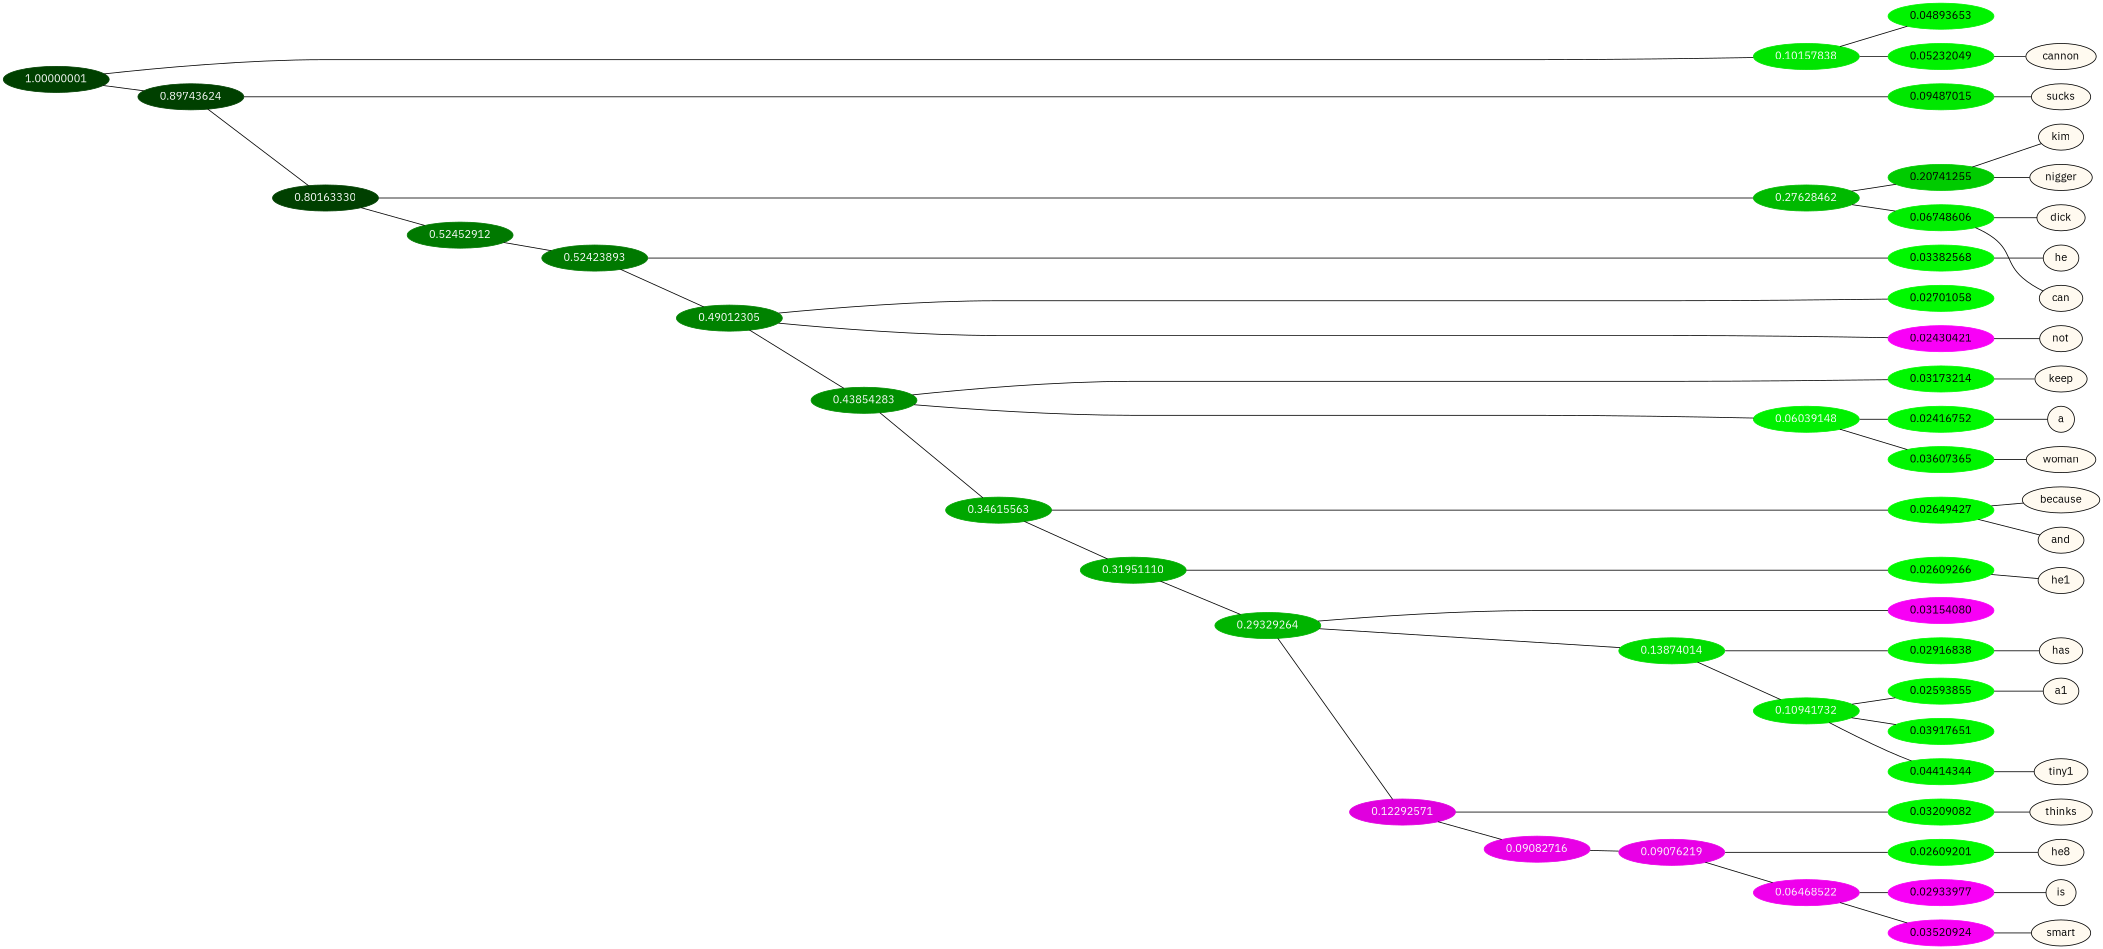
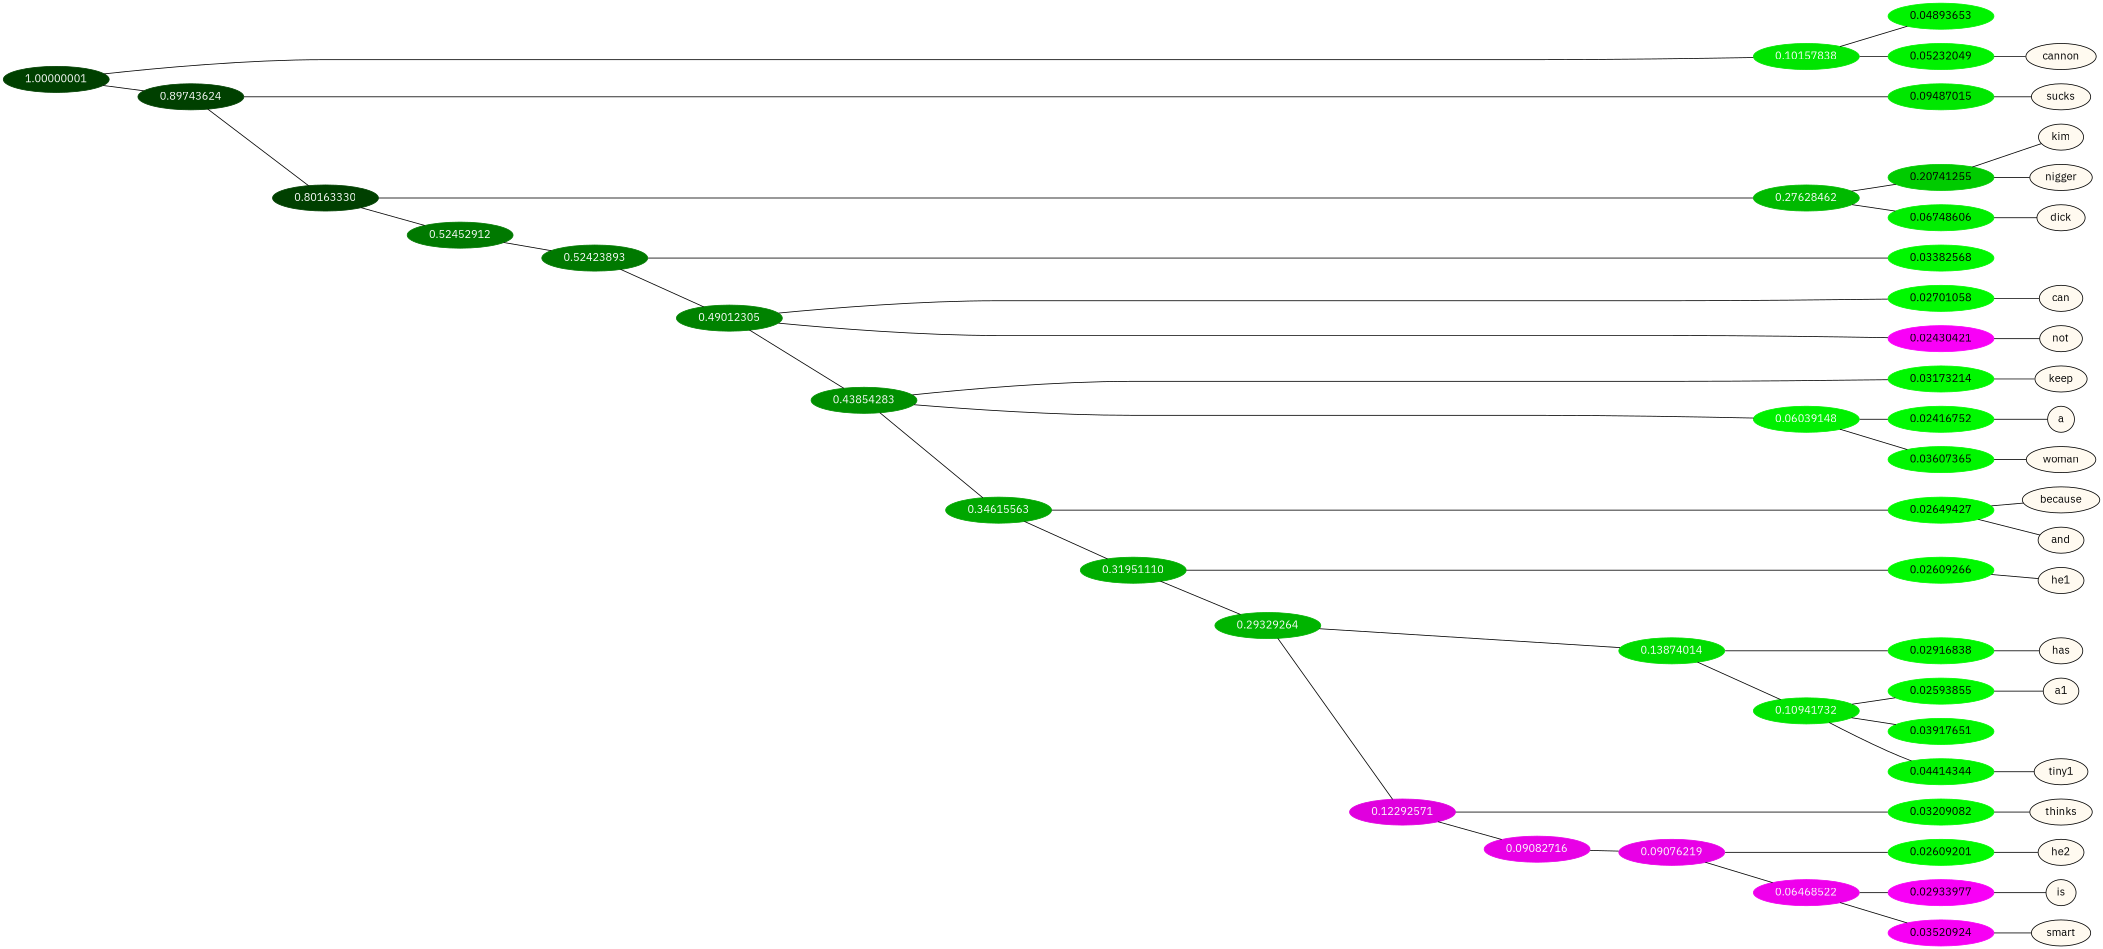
  graph {
    fontname="IBM Plex Sans"
    rankdir=LR
    node [color=black fontname="IBM Plex Sans" format=png nodesep=0.001 ordering=out overlap_scaling=0.01 ranksep=0.001 style=filled fontcolor=black]
    edge [fontname="IBM Plex Sans"]
    n1 [fillcolor=floralwhite height=0.15 label=kim style="filled,solid" width=0.15 fontcolor=""]
    n2 [fillcolor=floralwhite height=0.15 label=cannon style="filled,solid" width=0.15 fontcolor=""]
    n3 [fillcolor=floralwhite height=0.15 label=sucks style="filled,solid" width=0.15 fontcolor=""]
    n4 [fillcolor=floralwhite height=0.15 label=nigger style="filled,solid" width=0.15 fontcolor=""]
    n5 [fillcolor=floralwhite height=0.15 label=dick style="filled,solid" width=0.15 fontcolor=""]
-   n6 [fillcolor=floralwhite height=0.15 label=he style="filled,solid" width=0.15 fontcolor=""]
    n7 [fillcolor=floralwhite height=0.15 label=can style="filled,solid" width=0.15 fontcolor=""]
    n8 [fillcolor=floralwhite height=0.15 label=not style="filled,solid" width=0.15 fontcolor=""]
    n9 [fillcolor=floralwhite height=0.15 label=keep style="filled,solid" width=0.15 fontcolor=""]
    n10 [fillcolor=floralwhite height=0.15 label=a style="filled,solid" width=0.15 fontcolor=""]
    n11 [fillcolor=floralwhite height=0.15 label=woman style="filled,solid" width=0.15 fontcolor=""]
    n12 [fillcolor=floralwhite height=0.15 label=because style="filled,solid" width=0.15 fontcolor=""]
    n13 [fillcolor=floralwhite height=0.15 label=he1 style="filled,solid" width=0.15 fontcolor=""]
    n14 [fillcolor=floralwhite height=0.15 label=has style="filled,solid" width=0.15 fontcolor=""]
    n15 [fillcolor=floralwhite height=0.15 label=a1 style="filled,solid" width=0.15 fontcolor=""]
    n16 [fillcolor=floralwhite height=0.15 label=tiny1 style="filled,solid" width=0.15 fontcolor=""]
    n17 [fillcolor=floralwhite height=0.15 label=and style="filled,solid" width=0.15 fontcolor=""]
    n18 [fillcolor=floralwhite height=0.15 label=thinks style="filled,solid" width=0.15 fontcolor=""]
-   n19 [fillcolor=floralwhite height=0.15 label=he8 style="filled,solid" width=0.15 fontcolor=""]
+   n19 [fillcolor=floralwhite height=0.15 label=he2 style="filled,solid" width=0.15 fontcolor=""]
    n20 [fillcolor=floralwhite height=0.15 label=is style="filled,solid" width=0.15 fontcolor=""]
    n21 [fillcolor=floralwhite height=0.15 label=smart style="filled,solid" width=0.15 fontcolor=""]
    n22 [color="0.334 1.000 0.951" height=0.15 label=0.04893653 width=0.15]
    n23 [color="0.334 1.000 0.948" height=0.15 label=0.05232049 width=0.15]
    n24 [color="0.334 1.000 0.905" height=0.15 label=0.09487015 width=0.15]
    n25 [color="0.334 1.000 0.793" height=0.15 label=0.20741255 width=0.15]
    n26 [color="0.334 1.000 0.933" height=0.15 label=0.06748606 width=0.15]
    n27 [color="0.334 1.000 0.966" height=0.15 label=0.03382568 width=0.15]
    n28 [color="0.334 1.000 0.973" height=0.15 label=0.02701058 width=0.15]
    n29 [color="0.835 1.000 0.976" height=0.15 label=0.02430421 width=0.15]
    n30 [color="0.334 1.000 0.968" height=0.15 label=0.03173214 width=0.15]
    n31 [color="0.334 1.000 0.976" height=0.15 label=0.02416752 width=0.15]
    n32 [color="0.334 1.000 0.964" height=0.15 label=0.03607365 width=0.15]
    n33 [color="0.334 1.000 0.974" height=0.15 label=0.02649427 width=0.15]
    n34 [color="0.334 1.000 0.974" height=0.15 label=0.02609266 width=0.15]
    n35 [color="0.334 1.000 0.971" height=0.15 label=0.02916838 width=0.15]
    n36 [color="0.334 1.000 0.974" height=0.15 label=0.02593855 width=0.15]
    n37 [color="0.334 1.000 0.961" height=0.15 label=0.03917651 width=0.15]
    n38 [color="0.334 1.000 0.956" height=0.15 label=0.04414344 width=0.15]
-   n39 [color="0.835 1.000 0.968" height=0.15 label=0.03154080 width=0.15]
    n40 [color="0.334 1.000 0.968" height=0.15 label=0.03209082 width=0.15]
    n41 [color="0.334 1.000 0.974" height=0.15 label=0.02609201 width=0.15]
    n42 [color="0.835 1.000 0.971" height=0.15 label=0.02933977 width=0.15]
    n43 [color="0.835 1.000 0.965" height=0.15 label=0.03520924 width=0.15]
    n44 [color="0.334 1.000 0.250" fontcolor=grey99 height=0.15 label=1.00000001 width=0.15]
    n45 [color="0.334 1.000 0.898" fontcolor=grey99 height=0.15 label=0.10157838 width=0.15]
    n46 [color="0.334 1.000 0.250" fontcolor=grey99 height=0.15 label=0.89743624 width=0.15]
    n47 [color="0.334 1.000 0.250" fontcolor=grey99 height=0.15 label=0.80163330 width=0.15]
    n48 [color="0.334 1.000 0.724" fontcolor=grey99 height=0.15 label=0.27628462 width=0.15]
    n49 [color="0.334 1.000 0.475" fontcolor=grey99 height=0.15 label=0.52452912 width=0.15]
    n50 [color="0.334 1.000 0.476" fontcolor=grey99 height=0.15 label=0.52423893 width=0.15]
    n51 [color="0.334 1.000 0.510" fontcolor=grey99 height=0.15 label=0.49012305 width=0.15]
    n52 [color="0.334 1.000 0.561" fontcolor=grey99 height=0.15 label=0.43854283 width=0.15]
    n53 [color="0.334 1.000 0.940" fontcolor=grey99 height=0.15 label=0.06039148 width=0.15]
    n54 [color="0.334 1.000 0.654" fontcolor=grey99 height=0.15 label=0.34615563 width=0.15]
    n55 [color="0.334 1.000 0.680" fontcolor=grey99 height=0.15 label=0.31951110 width=0.15]
    n56 [color="0.334 1.000 0.707" fontcolor=grey99 height=0.15 label=0.29329264 width=0.15]
    n57 [color="0.334 1.000 0.861" fontcolor=grey99 height=0.15 label=0.13874014 width=0.15]
    n58 [color="0.835 1.000 0.877" fontcolor=grey99 height=0.15 label=0.12292571 width=0.15]
    n59 [color="0.334 1.000 0.891" fontcolor=grey99 height=0.15 label=0.10941732 width=0.15]
    n60 [color="0.835 1.000 0.909" fontcolor=grey99 height=0.15 label=0.09082716 width=0.15]
    n61 [color="0.835 1.000 0.909" fontcolor=grey99 height=0.15 label=0.09076219 width=0.15]
    n62 [color="0.835 1.000 0.935" fontcolor=grey99 height=0.15 label=0.06468522 width=0.15]
    subgraph sub_1 {
      rank=same
      n1
      n2
      n3
      n4
      n5
-     n6
      n7
      n8
      n9
      n10
      n11
      n12
      n13
      n14
      n15
      n16
      n17
      n18
      n19
      n20
      n21
    }
    subgraph sub_2 {
      rank=same
      n22
      n23
      n24
      n25
      n26
      n27
      n28
      n29
      n30
      n31
      n32
      n33
      n34
      n35
      n36
      n37
      n38
-     n39
      n40
      n41
      n42
      n43
    }
    n23 -- n2
    n24 -- n3
    n25 -- n1
    n25 -- n4
    n26 -- n5
-   n27 -- n6
-   n26 -- n7
+   n28 -- n7
    n29 -- n8
    n30 -- n9
    n31 -- n10
    n32 -- n11
    n33 -- n12
    n33 -- n17
    n34 -- n13
    n35 -- n14
    n36 -- n15
    n38 -- n16
    n40 -- n18
    n41 -- n19
    n42 -- n20
    n43 -- n21
    n44 -- n45
    n44 -- n46
    n45 -- n22
    n45 -- n23
    n46 -- n24
    n46 -- n47
    n47 -- n48
    n47 -- n49
    n48 -- n25
    n48 -- n26
    n49 -- n50
    n50 -- n27
    n50 -- n51
    n51 -- n28
    n51 -- n29
    n51 -- n52
    n52 -- n30
    n52 -- n53
    n52 -- n54
    n53 -- n31
    n53 -- n32
    n54 -- n33
    n54 -- n55
    n55 -- n34
    n55 -- n56
-   n56 -- n39
    n56 -- n57
    n56 -- n58
    n57 -- n35
    n57 -- n59
    n58 -- n40
    n58 -- n60
    n59 -- n36
    n59 -- n37
    n59 -- n38
    n60 -- n61
    n61 -- n41
    n61 -- n62
    n62 -- n42
    n62 -- n43
  }
